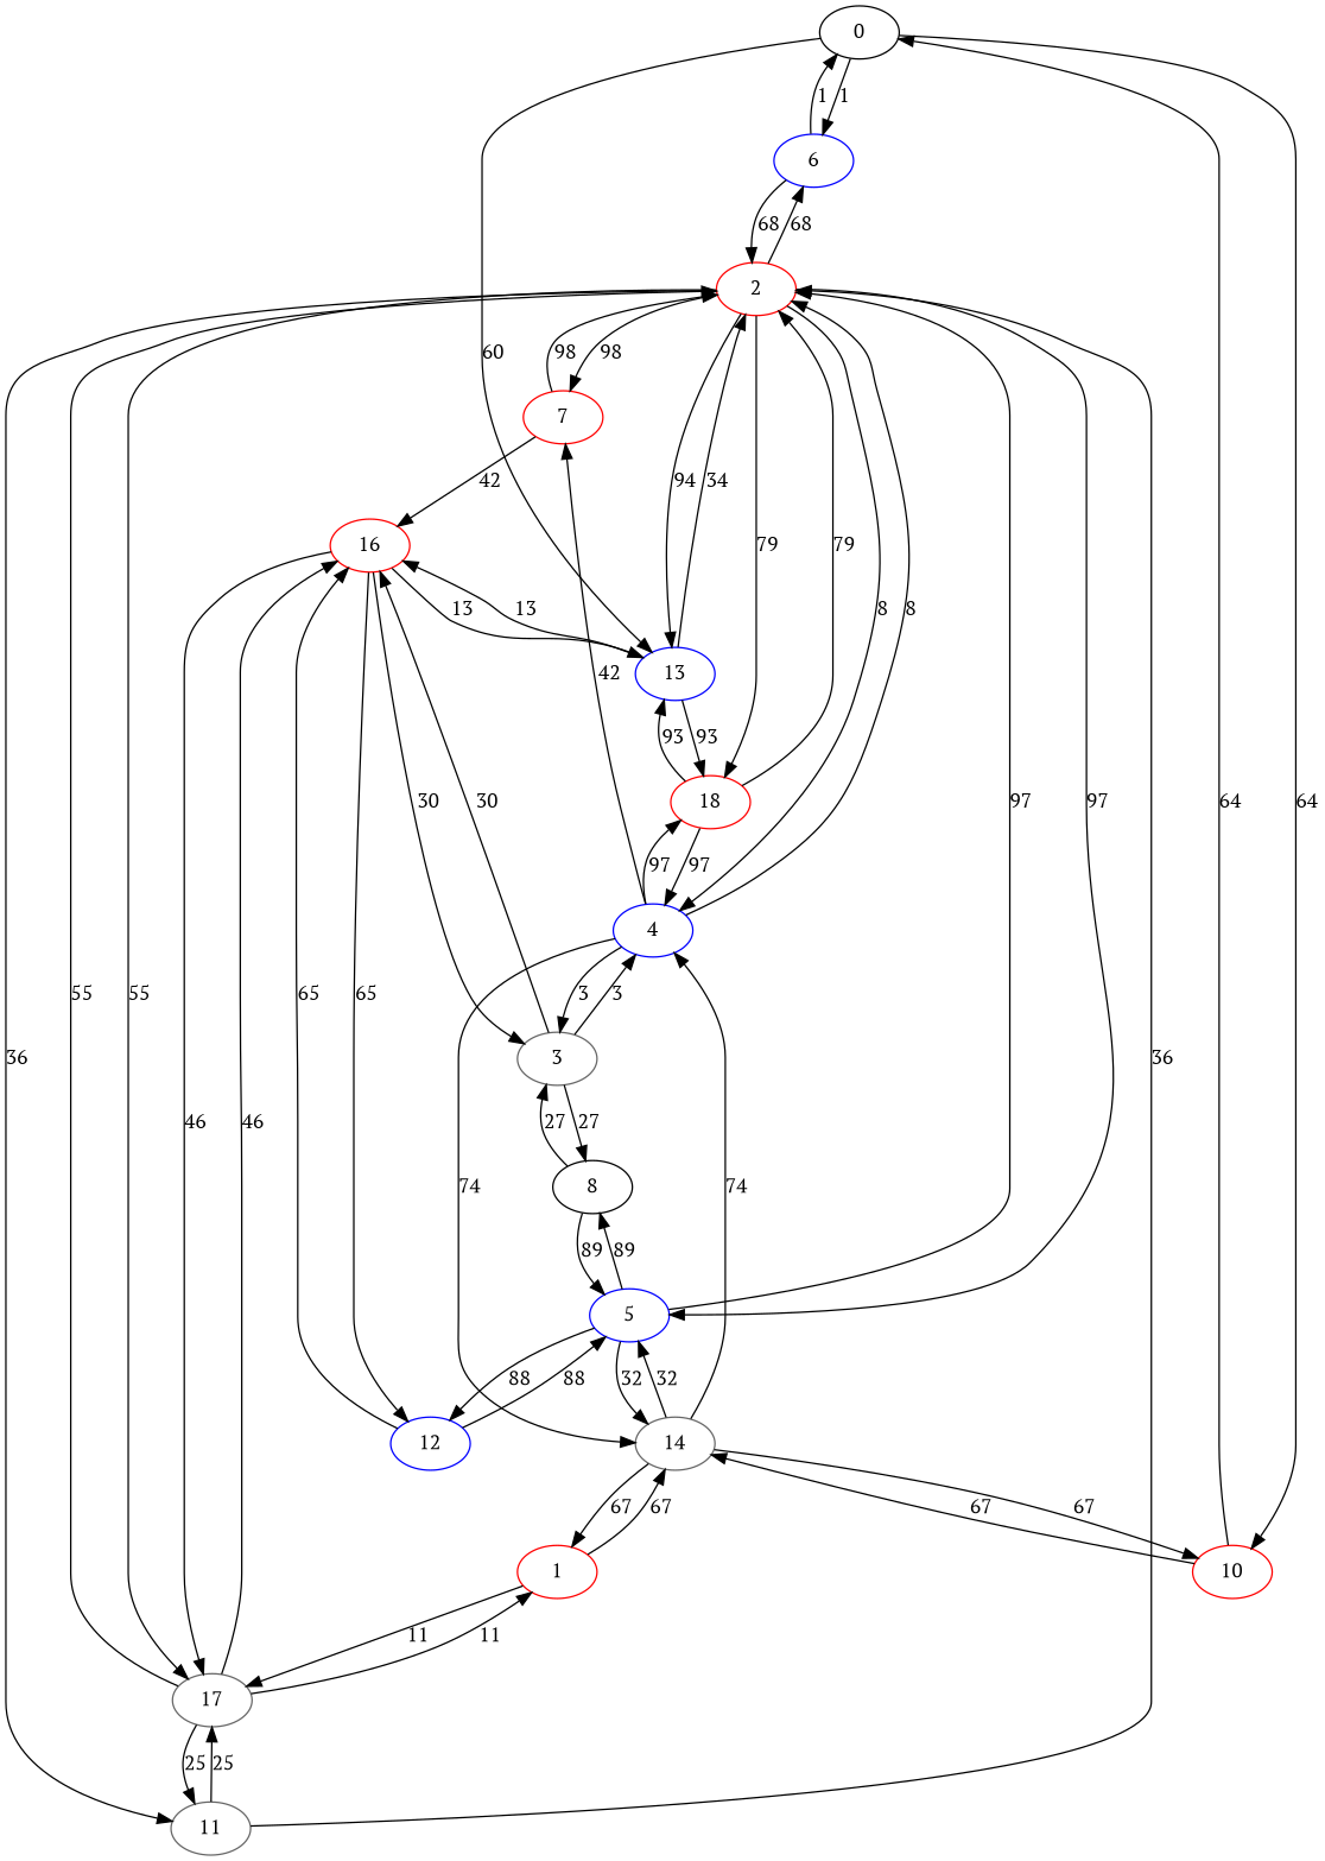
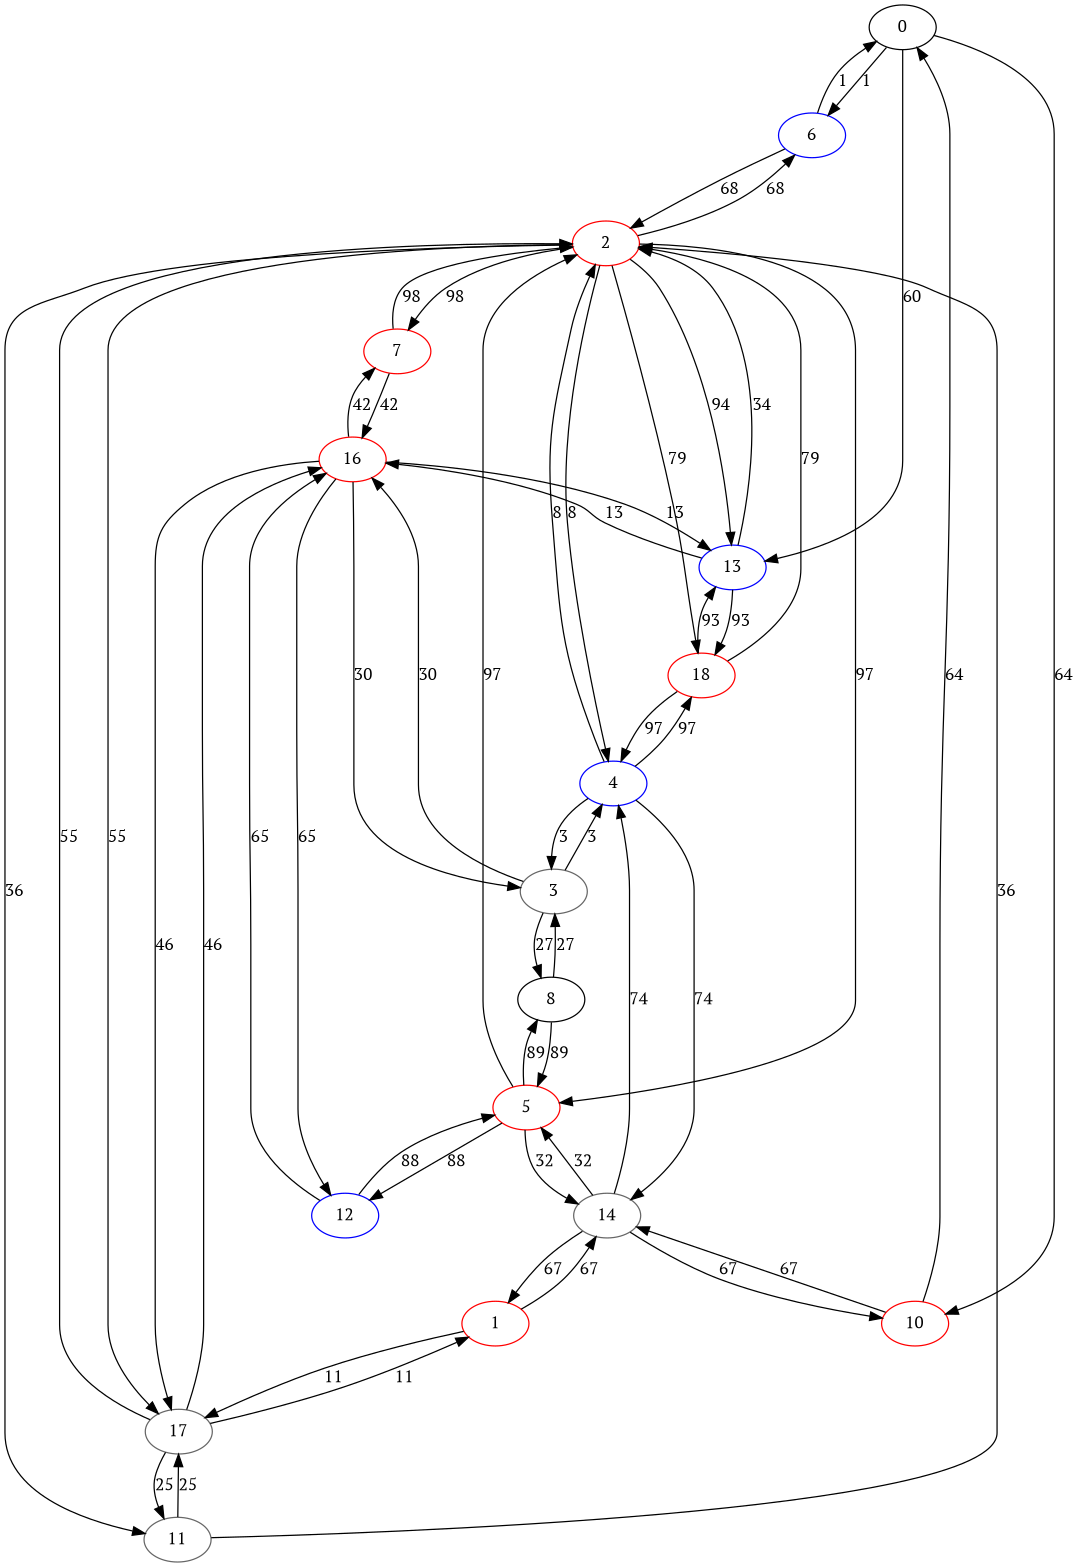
  digraph {
    fontname="PT Serif"
    node [color=red fontname="PT Serif"]
    edge [fontname="PT Serif"]
    0 [color=black]
    6 [color=blue]
    10
    13 [color=blue]
    2
    14 [color=gray40]
    18
    16
    1
    17 [color=gray40]
    4 [color=blue]
-   5 [color=blue]
+   5
    11 [color=gray40]
    7
    3 [color=gray40]
    8 [color=black]
    12 [color=blue]
    0 -> 6 [label=1]
    0 -> 10 [label=64]
    0 -> 13 [label=60]
    6 -> 0 [label=1]
    6 -> 2 [label=68]
    10 -> 0 [label=64]
    10 -> 14 [label=67]
    13 -> 2 [label=34]
    13 -> 18 [label=93]
    13 -> 16 [label=13]
    2 -> 6 [label=68]
    2 -> 13 [label=94]
    2 -> 18 [label=79]
    2 -> 17 [label=55]
    2 -> 4 [label=8]
    2 -> 5 [label=97]
    2 -> 11 [label=36]
    2 -> 7 [label=98]
    14 -> 10 [label=67]
    14 -> 1 [label=67]
    14 -> 4 [label=74]
    14 -> 5 [label=32]
    18 -> 13 [label=93]
    18 -> 2 [label=79]
    18 -> 4 [label=97]
    16 -> 13 [label=13]
    16 -> 17 [label=46]
-   4 -> 7 [label=42]
+   16 -> 7 [label=42]
    16 -> 3 [label=30]
    16 -> 12 [label=65]
    1 -> 14 [label=67]
    1 -> 17 [label=11]
    17 -> 2 [label=55]
    17 -> 16 [label=46]
    17 -> 1 [label=11]
    17 -> 11 [label=25]
    4 -> 2 [label=8]
    4 -> 14 [label=74]
    4 -> 18 [label=97]
    4 -> 3 [label=3]
    5 -> 2 [label=97]
    5 -> 14 [label=32]
    5 -> 8 [label=89]
    5 -> 12 [label=88]
    11 -> 2 [label=36]
    11 -> 17 [label=25]
    7 -> 2 [label=98]
    7 -> 16 [label=42]
    3 -> 16 [label=30]
    3 -> 4 [label=3]
    3 -> 8 [label=27]
    8 -> 5 [label=89]
    8 -> 3 [label=27]
    12 -> 16 [label=65]
    12 -> 5 [label=88]
  }
